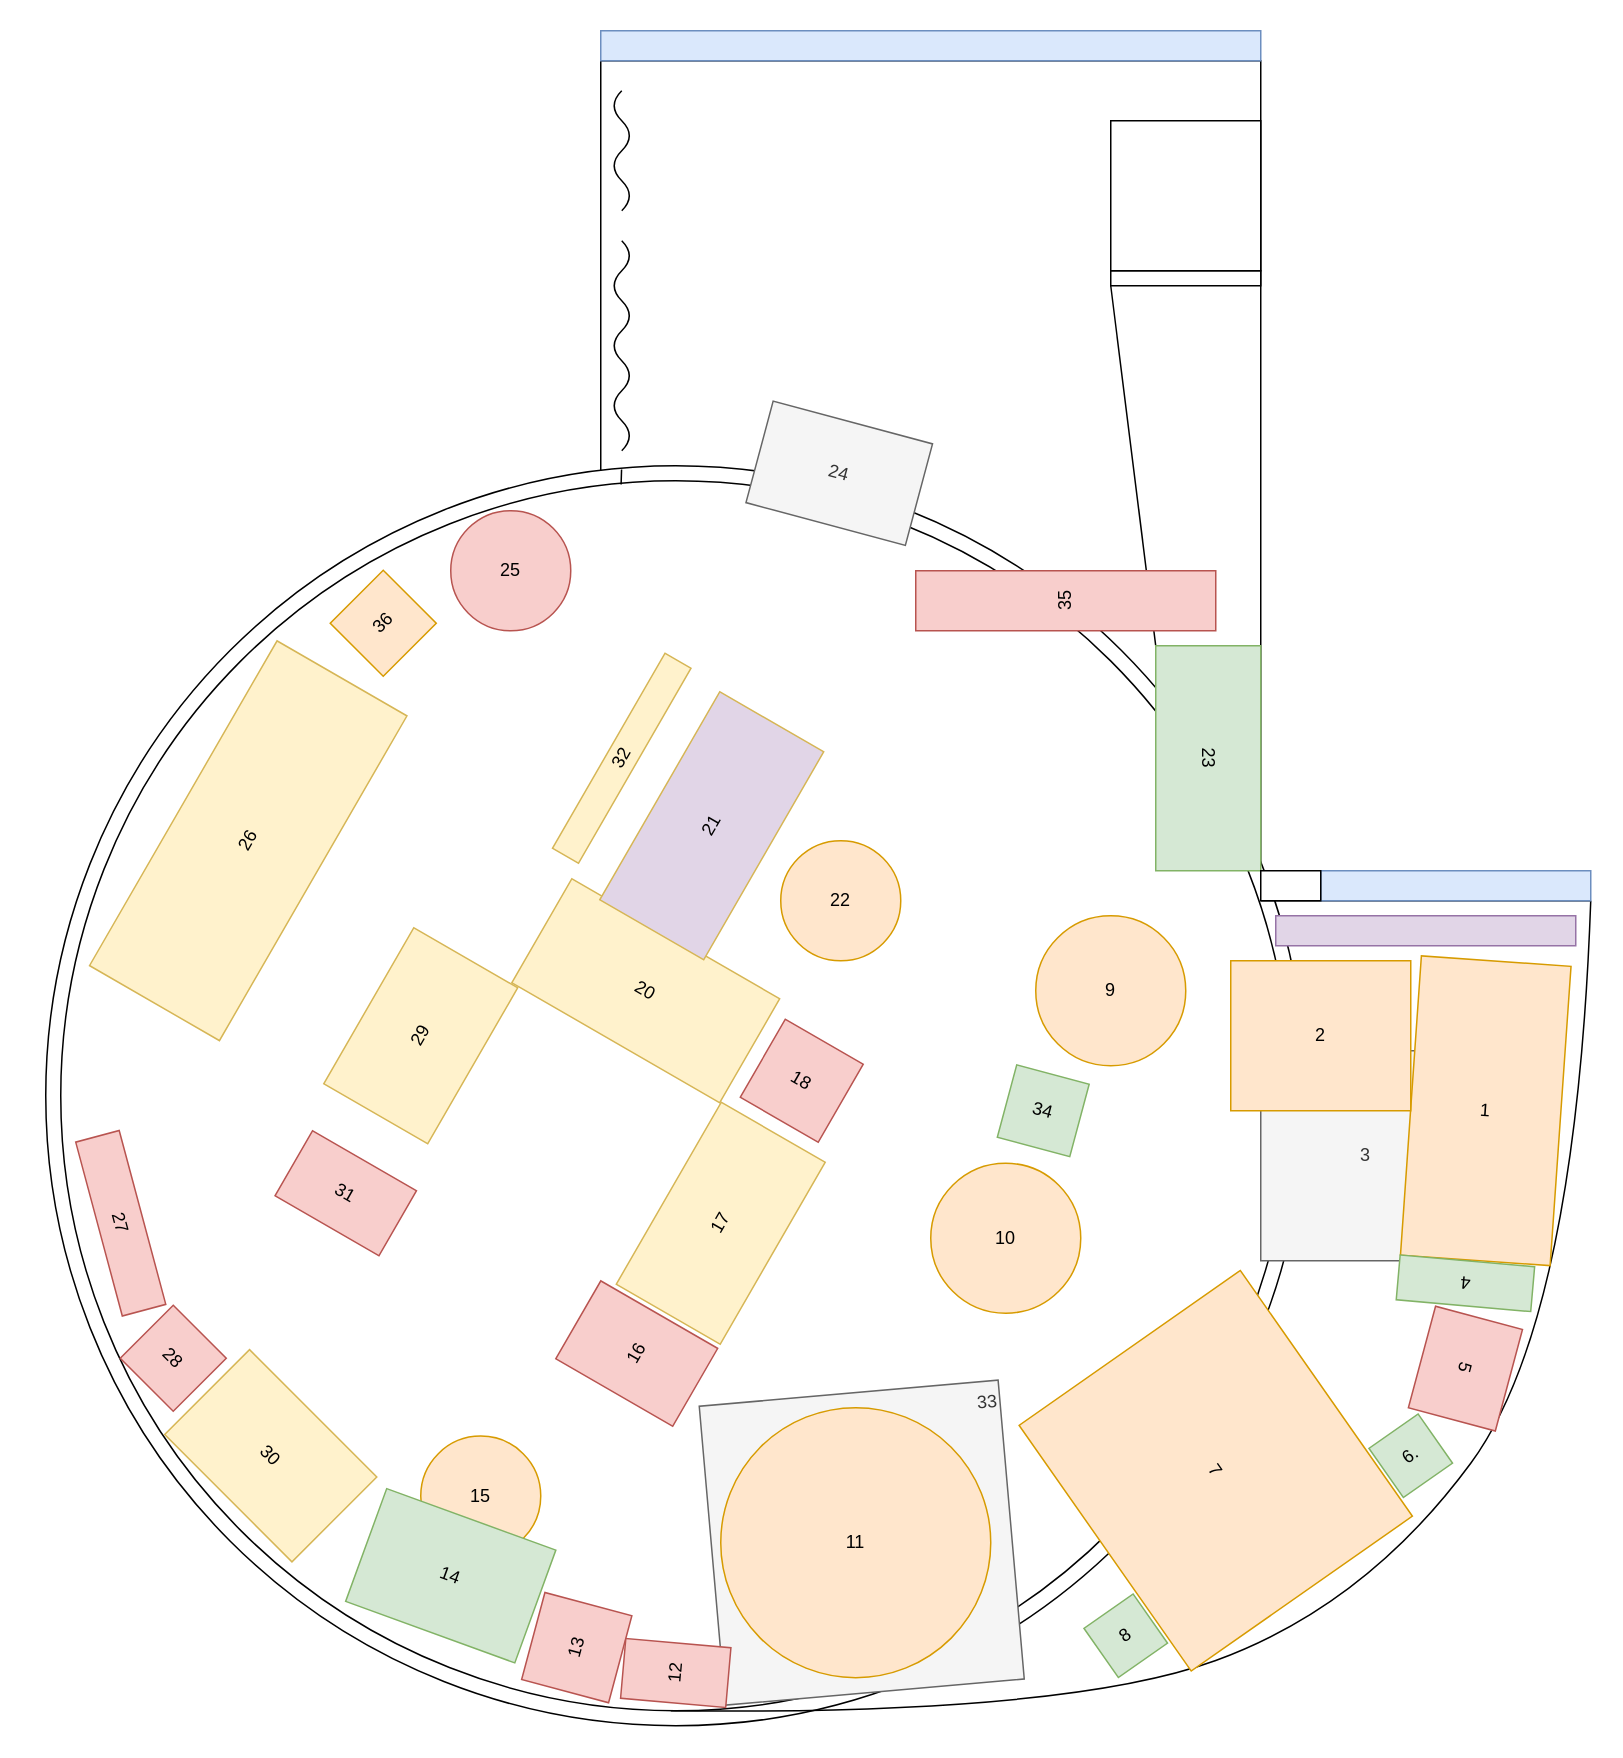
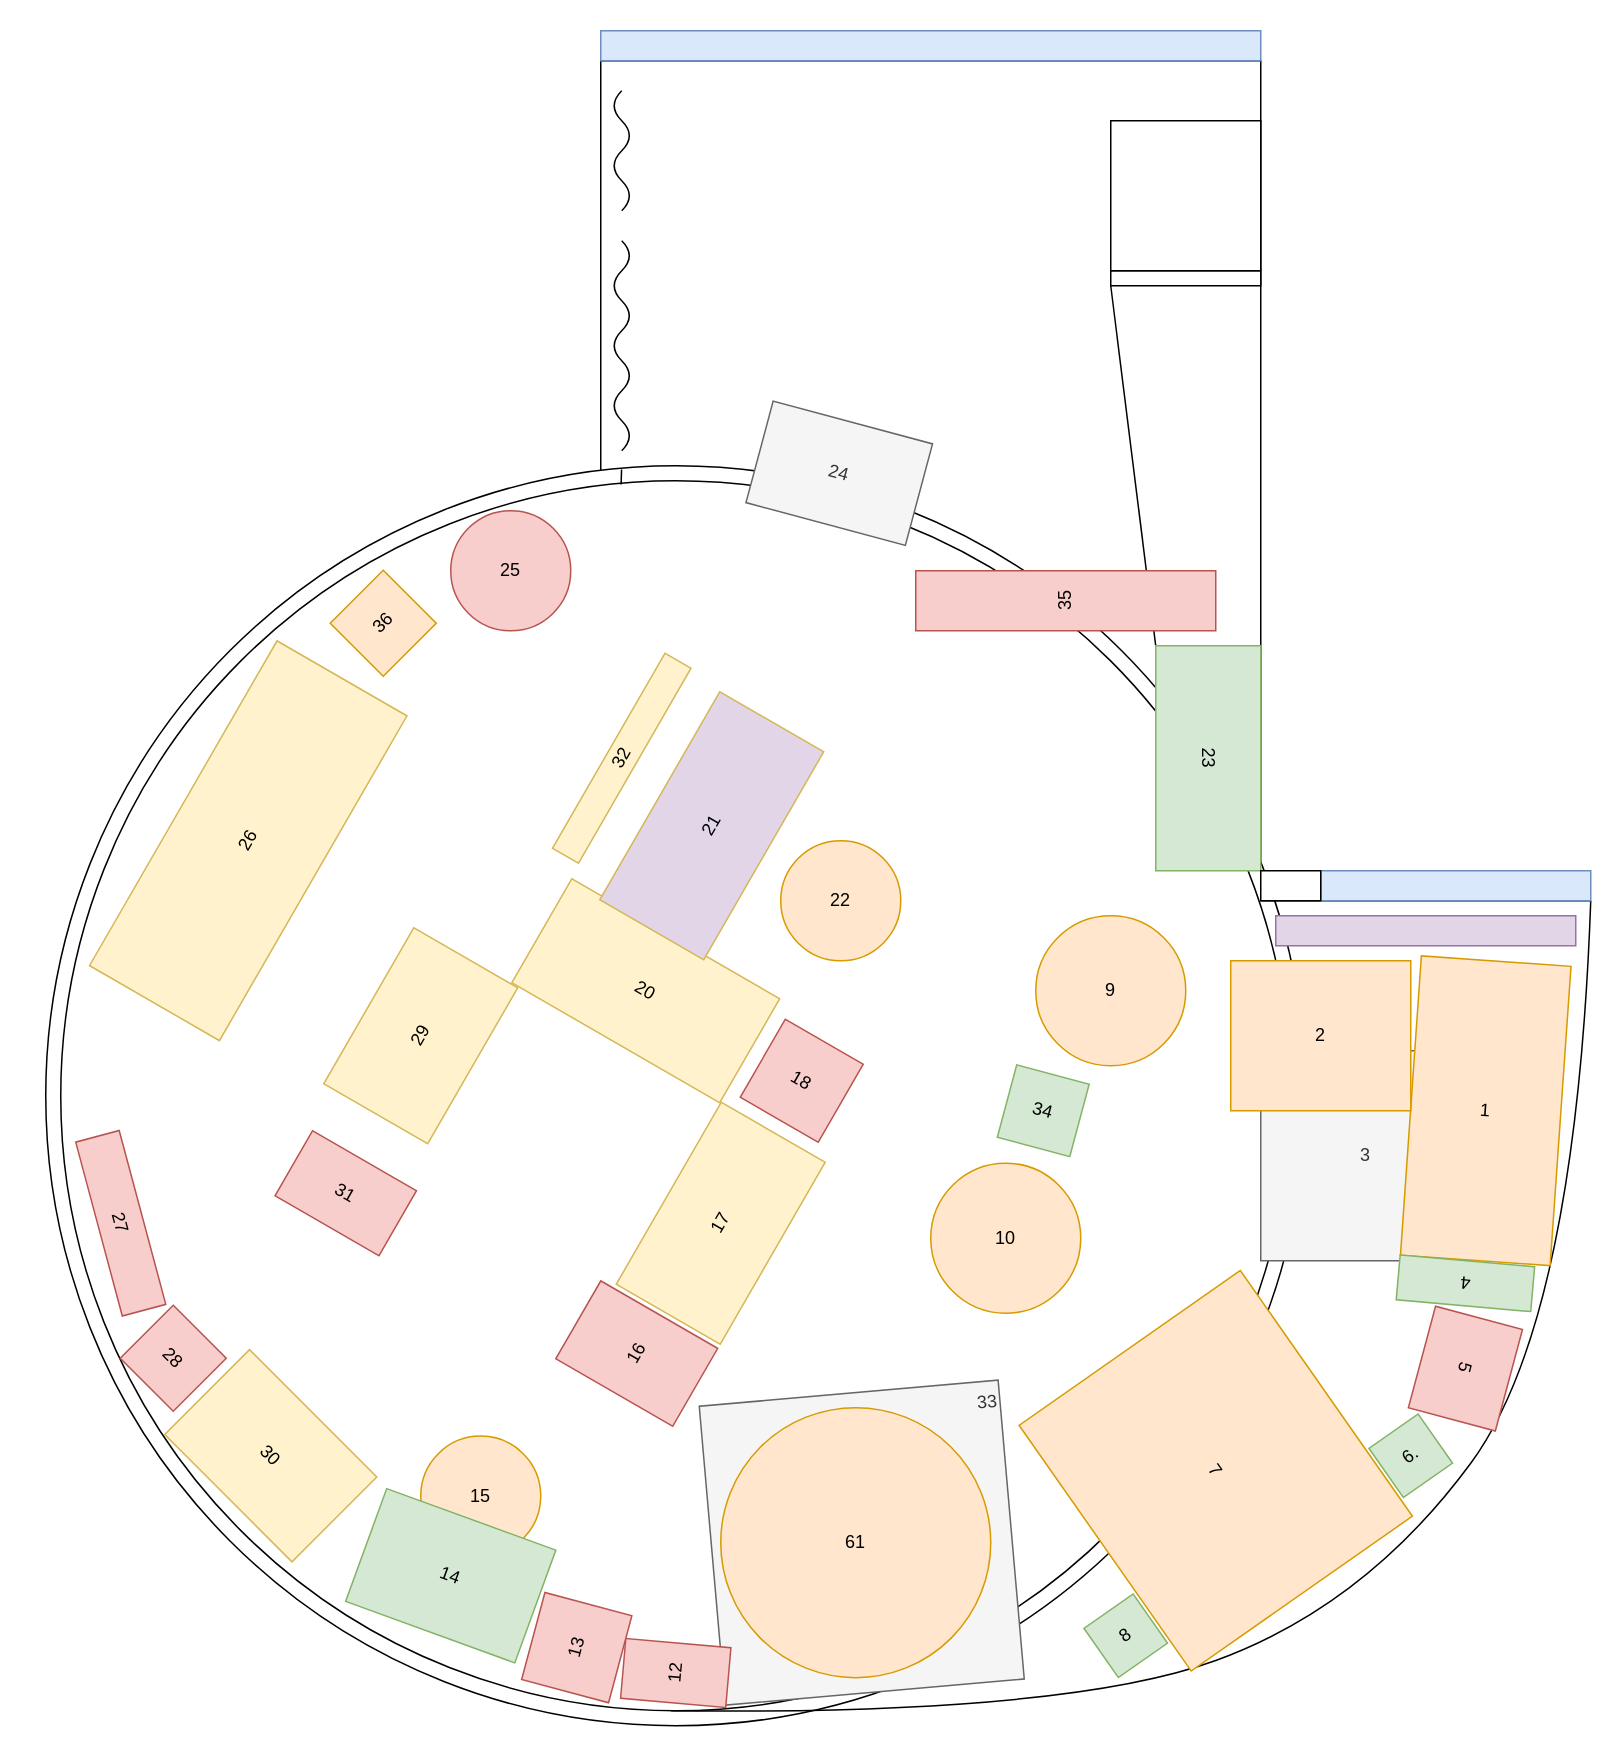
  <mxCell id="0" />
  <mxCell id="1" parent="0" />
  <mxCell id="2" value="" style="rounded=0;whiteSpace=wrap;html=1;" parent="1" vertex="1"><mxGeometry x="400" y="40" width="440" height="560" as="geometry" /></mxCell>
  <mxCell id="3" value="" style="endArrow=none;html=1;rounded=0;exitX=0;exitY=1;exitDx=0;exitDy=0;entryX=0;entryY=1;entryDx=0;entryDy=0;" parent="1" source="14" target="45" edge="1"><mxGeometry width="50" height="50" relative="1" as="geometry"><mxPoint x="692.5" y="240" as="sourcePoint" /><mxPoint x="742.5" y="190" as="targetPoint" /></mxGeometry></mxCell>
  <mxCell id="4" value="" style="ellipse;whiteSpace=wrap;html=1;aspect=fixed;" parent="1" vertex="1"><mxGeometry x="30" y="310" width="840" height="840" as="geometry" /></mxCell>
  <mxCell id="5" value="" style="ellipse;whiteSpace=wrap;html=1;aspect=fixed;" parent="1" vertex="1"><mxGeometry x="40" y="320" width="820" height="820" as="geometry" /></mxCell>
  <mxCell id="6" value="15" style="ellipse;whiteSpace=wrap;html=1;aspect=fixed;fillColor=#ffe6cc;strokeColor=#d79b00;" parent="1" vertex="1"><mxGeometry x="280" y="956.9" width="80" height="80" as="geometry" /></mxCell>
  <mxCell id="7" value="33" style="rounded=0;whiteSpace=wrap;html=1;fillColor=#f5f5f5;strokeColor=#666666;fontColor=#333333;rotation=-5;align=right;verticalAlign=top;" parent="1" vertex="1"><mxGeometry x="474" y="927.93" width="200" height="200" as="geometry" /></mxCell>
  <mxCell id="8" value="" style="endArrow=none;html=1;rounded=0;" parent="1" edge="1"><mxGeometry width="50" height="50" relative="1" as="geometry"><mxPoint x="840" y="600" as="sourcePoint" /><mxPoint x="1060" y="600" as="targetPoint" /></mxGeometry></mxCell>
  <mxCell id="9" value="" style="curved=1;endArrow=none;html=1;rounded=0;endFill=0;exitX=0.496;exitY=1;exitDx=0;exitDy=0;exitPerimeter=0;" parent="1" source="5" edge="1"><mxGeometry width="50" height="50" relative="1" as="geometry"><mxPoint x="880" y="1020" as="sourcePoint" /><mxPoint x="1060" y="600" as="targetPoint" /><Array as="points"><mxPoint x="710" y="1143" /><mxPoint x="910" y="1070" /><mxPoint x="1050" y="880" /></Array></mxGeometry></mxCell>
  <mxCell id="10" value="20" style="rounded=0;whiteSpace=wrap;html=1;rotation=30;fillColor=#fff2cc;strokeColor=#d6b656;" parent="1" vertex="1"><mxGeometry x="350" y="620" width="160" height="80" as="geometry" /></mxCell>
  <mxCell id="11" value="" style="rounded=0;whiteSpace=wrap;html=1;fillColor=#dae8fc;strokeColor=#6c8ebf;" parent="1" vertex="1"><mxGeometry x="880" y="580" width="180" height="20" as="geometry" /></mxCell>
  <mxCell id="12" value="" style="rounded=0;whiteSpace=wrap;html=1;fillColor=#e1d5e7;strokeColor=#9673a6;" parent="1" vertex="1"><mxGeometry x="850" y="610" width="200" height="20" as="geometry" /></mxCell>
  <mxCell id="13" value="9" style="ellipse;whiteSpace=wrap;html=1;aspect=fixed;fillColor=#ffe6cc;strokeColor=#d79b00;" parent="1" vertex="1"><mxGeometry x="690" y="610" width="100" height="100" as="geometry" /></mxCell>
  <mxCell id="14" value="23" style="rounded=0;whiteSpace=wrap;html=1;rotation=90;fillColor=#d5e8d4;strokeColor=#82b366;" parent="1" vertex="1"><mxGeometry x="730" y="470" width="150" height="70" as="geometry" /></mxCell>
  <mxCell id="15" value="10" style="ellipse;whiteSpace=wrap;html=1;aspect=fixed;fillColor=#ffe6cc;strokeColor=#d79b00;" parent="1" vertex="1"><mxGeometry x="620" y="775" width="100" height="100" as="geometry" /></mxCell>
  <mxCell id="16" value="7" style="rounded=0;whiteSpace=wrap;html=1;rotation=55;fillColor=#ffe6cc;strokeColor=#d79b00;" parent="1" vertex="1"><mxGeometry x="710" y="890" width="200" height="180" as="geometry" /></mxCell>
  <mxCell id="17" value="6." style="rounded=0;whiteSpace=wrap;html=1;rotation=325;fillColor=#d5e8d4;strokeColor=#82b366;" parent="1" vertex="1"><mxGeometry x="920" y="950" width="40" height="40" as="geometry" /></mxCell>
  <mxCell id="18" value="8" style="rounded=0;whiteSpace=wrap;html=1;rotation=325;fillColor=#d5e8d4;strokeColor=#82b366;" parent="1" vertex="1"><mxGeometry x="730" y="1070" width="40" height="40" as="geometry" /></mxCell>
  <mxCell id="19" value="5" style="rounded=0;whiteSpace=wrap;html=1;rotation=105;fillColor=#f8cecc;strokeColor=#b85450;" parent="1" vertex="1"><mxGeometry x="941.46" y="881.9" width="70" height="60" as="geometry" /></mxCell>
  <mxCell id="20" value="14" style="rounded=0;whiteSpace=wrap;html=1;rotation=20;fillColor=#d5e8d4;strokeColor=#82b366;" parent="1" vertex="1"><mxGeometry x="240" y="1010" width="120" height="80" as="geometry" /></mxCell>
  <mxCell id="21" value="13" style="rounded=0;whiteSpace=wrap;html=1;rotation=-75;fillColor=#f8cecc;strokeColor=#b85450;" parent="1" vertex="1"><mxGeometry x="354" y="1067.93" width="60" height="60" as="geometry" /></mxCell>
  <mxCell id="22" value="16" style="rounded=0;whiteSpace=wrap;html=1;rotation=-60;fillColor=#f8cecc;strokeColor=#b85450;" parent="1" vertex="1"><mxGeometry x="394" y="856.9" width="60" height="90" as="geometry" /></mxCell>
  <mxCell id="23" value="30" style="rounded=0;whiteSpace=wrap;html=1;rotation=45;fillColor=#fff2cc;strokeColor=#d6b656;" parent="1" vertex="1"><mxGeometry x="120" y="930" width="120" height="80" as="geometry" /></mxCell>
  <mxCell id="24" value="3" style="rounded=0;whiteSpace=wrap;html=1;fillColor=#f5f5f5;strokeColor=#666666;fontColor=#333333;" parent="1" vertex="1"><mxGeometry x="840" y="700" width="140" height="140" as="geometry" /></mxCell>
  <mxCell id="25" value="1" style="rounded=0;whiteSpace=wrap;html=1;rotation=4;fillColor=#ffe6cc;strokeColor=#d79b00;" parent="1" vertex="1"><mxGeometry x="940" y="640" width="100" height="200" as="geometry" /></mxCell>
  <mxCell id="26" value="2" style="rounded=0;whiteSpace=wrap;html=1;fillColor=#ffe6cc;strokeColor=#d79b00;" parent="1" vertex="1"><mxGeometry x="820" y="640" width="120" height="100" as="geometry" /></mxCell>
  <mxCell id="27" value="4" style="rounded=0;whiteSpace=wrap;html=1;rotation=-175;fillColor=#d5e8d4;strokeColor=#82b366;" parent="1" vertex="1"><mxGeometry x="931.46" y="840" width="90" height="30" as="geometry" /></mxCell>
  <mxCell id="28" value="26" style="rounded=0;whiteSpace=wrap;html=1;rotation=-60;fillColor=#fff2cc;strokeColor=#d6b656;" parent="1" vertex="1"><mxGeometry x="40" y="510" width="250" height="100" as="geometry" /></mxCell>
  <mxCell id="29" value="27" style="rounded=0;whiteSpace=wrap;html=1;rotation=75;fillColor=#f8cecc;strokeColor=#b85450;" parent="1" vertex="1"><mxGeometry x="20" y="800" width="120" height="30" as="geometry" /></mxCell>
  <mxCell id="30" value="28" style="rounded=0;whiteSpace=wrap;html=1;rotation=45;fillColor=#f8cecc;strokeColor=#b85450;" parent="1" vertex="1"><mxGeometry x="90" y="880" width="50" height="50" as="geometry" /></mxCell>
  <mxCell id="31" value="17" style="rounded=0;whiteSpace=wrap;html=1;rotation=300;fillColor=#fff2cc;strokeColor=#d6b656;" parent="1" vertex="1"><mxGeometry x="410" y="775" width="140" height="80" as="geometry" /></mxCell>
  <mxCell id="32" value="18" style="rounded=0;whiteSpace=wrap;html=1;rotation=30;fillColor=#f8cecc;strokeColor=#b85450;" parent="1" vertex="1"><mxGeometry x="504" y="690" width="60" height="60" as="geometry" /></mxCell>
  <mxCell id="33" value="21" style="rounded=0;whiteSpace=wrap;html=1;rotation=300;fillColor=#e1d5e7;strokeColor=#d6b656;" parent="1" vertex="1"><mxGeometry x="394" y="510" width="160" height="80" as="geometry" /></mxCell>
  <mxCell id="34" value="22" style="ellipse;whiteSpace=wrap;html=1;aspect=fixed;fillColor=#ffe6cc;strokeColor=#d79b00;" parent="1" vertex="1"><mxGeometry x="520" y="560" width="80" height="80" as="geometry" /></mxCell>
  <mxCell id="35" value="" style="endArrow=none;html=1;rounded=0;entryX=0.457;entryY=0.003;entryDx=0;entryDy=0;entryPerimeter=0;" parent="1" target="4" edge="1"><mxGeometry width="50" height="50" relative="1" as="geometry"><mxPoint x="413.56" y="322.44" as="sourcePoint" /><mxPoint x="413" y="310" as="targetPoint" /></mxGeometry></mxCell>
- <mxCell id="36" value="11" style="ellipse;whiteSpace=wrap;html=1;aspect=fixed;fillColor=#ffe6cc;strokeColor=#d79b00;" parent="1" vertex="1"><mxGeometry x="480" y="937.93" width="180" height="180" as="geometry" /></mxCell>
+ <mxCell id="36" value="61" style="ellipse;whiteSpace=wrap;html=1;aspect=fixed;fillColor=#ffe6cc;strokeColor=#d79b00;" parent="1" vertex="1"><mxGeometry x="480" y="937.93" width="180" height="180" as="geometry" /></mxCell>
  <mxCell id="37" value="25" style="ellipse;whiteSpace=wrap;html=1;aspect=fixed;fillColor=#f8cecc;strokeColor=#b85450;" parent="1" vertex="1"><mxGeometry x="300" y="340" width="80" height="80" as="geometry" /></mxCell>
  <mxCell id="38" value="24" style="rounded=0;whiteSpace=wrap;html=1;fillColor=#f5f5f5;strokeColor=#666666;fontColor=#333333;rotation=15;" parent="1" vertex="1"><mxGeometry x="504" width="110" height="70" as="geometry" y="280" /></mxCell>
  <mxCell id="39" value="12" style="rounded=0;whiteSpace=wrap;html=1;rotation=-85;fillColor=#f8cecc;strokeColor=#b85450;" parent="1" vertex="1"><mxGeometry x="430" y="1079.66" width="40" height="70.34" as="geometry" /></mxCell>
  <mxCell id="40" value="29" style="rounded=0;whiteSpace=wrap;html=1;rotation=-60;fillColor=#fff2cc;strokeColor=#d6b656;" parent="1" vertex="1"><mxGeometry x="220" y="650" width="120" height="80" as="geometry" /></mxCell>
  <mxCell id="41" value="31" style="rounded=0;whiteSpace=wrap;html=1;rotation=30;fillColor=#f8cecc;strokeColor=#b85450;" parent="1" vertex="1"><mxGeometry x="190" y="770" width="80" height="50" as="geometry" /></mxCell>
  <mxCell id="42" value="32" style="rounded=0;whiteSpace=wrap;html=1;rotation=-60;fillColor=#fff2cc;strokeColor=#d6b656;" parent="1" vertex="1"><mxGeometry x="339" y="495" width="150" height="20" as="geometry" /></mxCell>
  <mxCell id="43" value="34" style="rounded=0;whiteSpace=wrap;html=1;rotation=15;fillColor=#d5e8d4;strokeColor=#82b366;" parent="1" vertex="1"><mxGeometry x="670" y="715" width="50" height="50" as="geometry" /></mxCell>
  <mxCell id="44" value="35" style="rounded=0;whiteSpace=wrap;html=1;rotation=-90;fillColor=#f8cecc;strokeColor=#b85450;" parent="1" vertex="1"><mxGeometry x="690" y="300" width="40" height="200" as="geometry" /></mxCell>
  <mxCell id="45" value="" style="rounded=0;whiteSpace=wrap;html=1;" parent="1" vertex="1"><mxGeometry x="740" y="180" width="100" height="10" as="geometry" /></mxCell>
  <mxCell id="46" value="" style="rounded=0;whiteSpace=wrap;html=1;" parent="1" vertex="1"><mxGeometry x="840" y="580" width="40" height="20" as="geometry" /></mxCell>
  <mxCell id="47" value="" style="rounded=0;whiteSpace=wrap;html=1;" parent="1" vertex="1"><mxGeometry x="740" y="80" width="100" height="100" as="geometry" /></mxCell>
  <mxCell id="48" value="" style="rounded=0;whiteSpace=wrap;html=1;fillColor=#dae8fc;strokeColor=#6c8ebf;" parent="1" vertex="1"><mxGeometry x="400" y="20" width="440" height="20" as="geometry" /></mxCell>
  <mxCell id="49" value="" style="curved=1;endArrow=none;html=1;rounded=0;endFill=0;" parent="1" edge="1"><mxGeometry width="50" height="50" relative="1" as="geometry"><mxPoint x="414" y="300" as="sourcePoint" /><mxPoint x="414" y="160" as="targetPoint" /><Array as="points"><mxPoint x="424" y="290" /><mxPoint x="404" y="270" /><mxPoint x="424" y="250" /><mxPoint x="404" y="230" /><mxPoint x="424" y="210" /><mxPoint x="404" y="190" /><mxPoint x="424" y="170" /></Array></mxGeometry></mxCell>
  <mxCell id="50" value="" style="curved=1;endArrow=none;html=1;rounded=0;endFill=0;" parent="1" edge="1"><mxGeometry width="50" height="50" relative="1" as="geometry"><mxPoint x="414" y="140" as="sourcePoint" /><mxPoint x="414" y="60" as="targetPoint" /><Array as="points"><mxPoint x="424" y="130" /><mxPoint x="404" y="110" /><mxPoint x="424" y="90" /><mxPoint x="404" y="70" /></Array></mxGeometry></mxCell>
  <mxCell id="51" value="36" style="rounded=0;whiteSpace=wrap;html=1;fillColor=#ffe6cc;strokeColor=#d79b00;rotation=-45;" parent="1" vertex="1"><mxGeometry x="230" y="390" width="50" height="50" as="geometry" /></mxCell>
